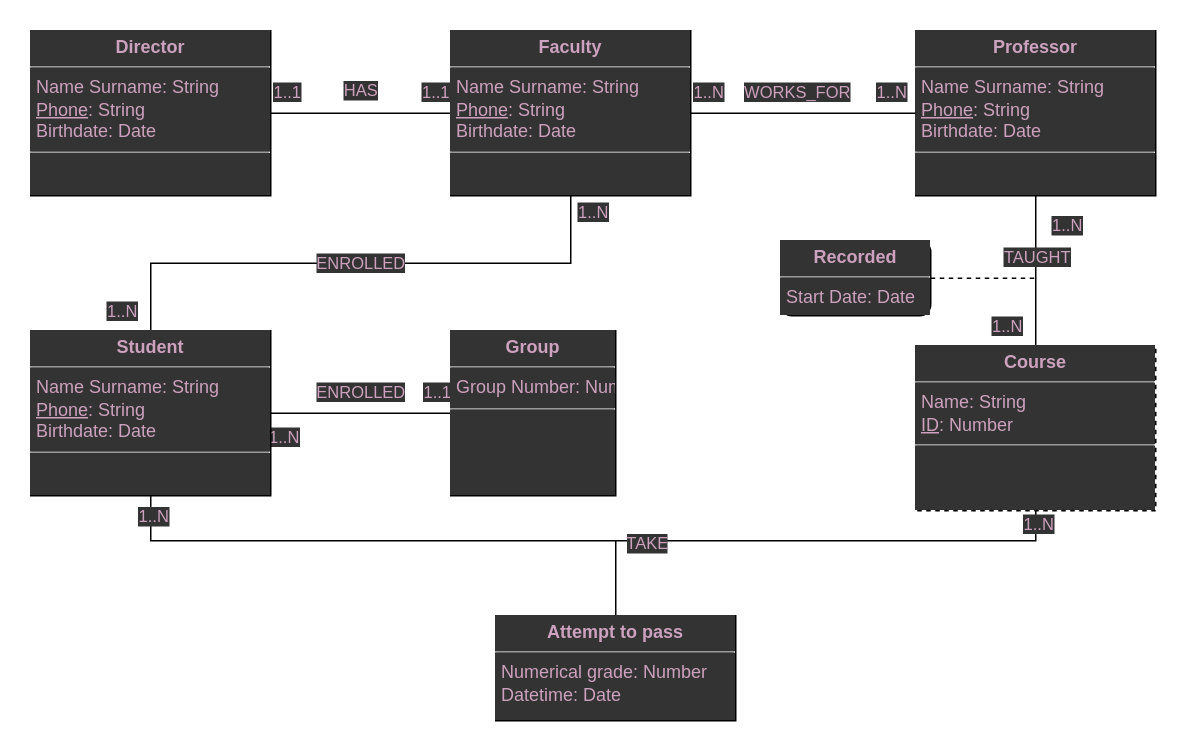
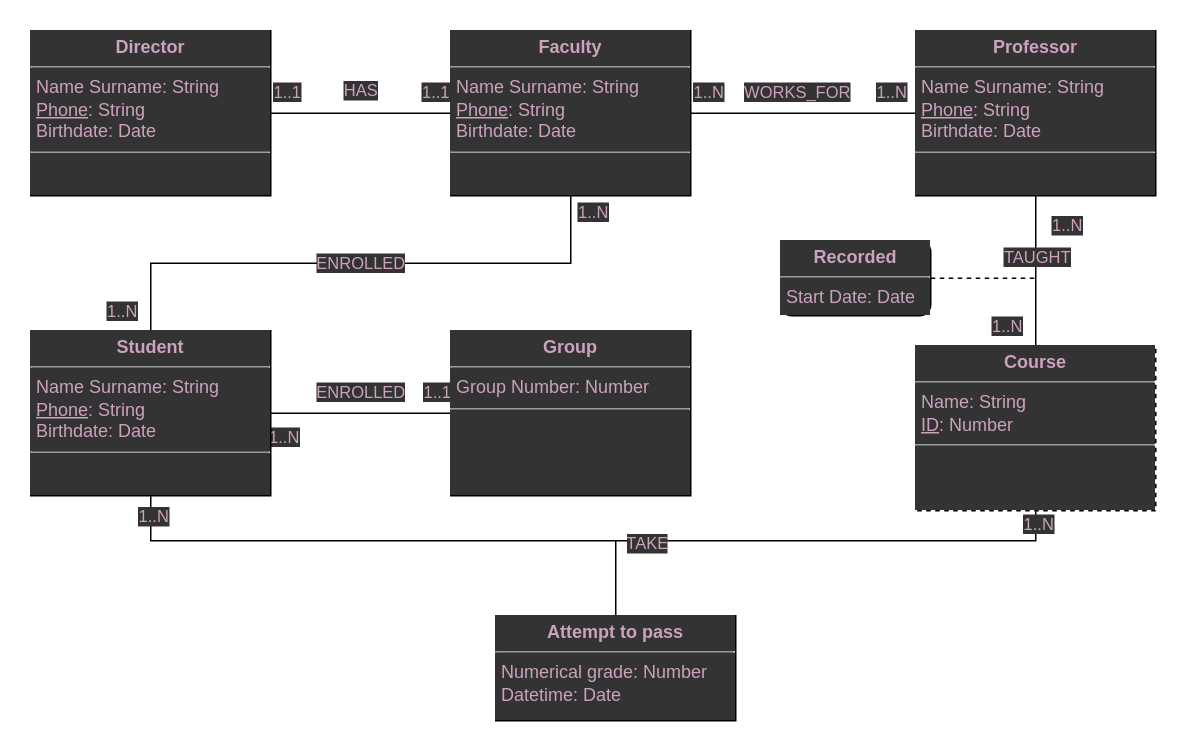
  <mxCell id="0" />
  <mxCell id="1" parent="0" />
  <mxCell id="2" value="HAS" style="edgeStyle=orthogonalEdgeStyle;rounded=0;orthogonalLoop=1;jettySize=auto;html=1;exitX=1;exitY=0.5;exitDx=0;exitDy=0;entryX=0;entryY=0.5;entryDx=0;entryDy=0;endArrow=none;endFill=0;fontColor=#CDA2BE;labelBackgroundColor=#333333;" edge="1" parent="1" source="5" target="15"><mxGeometry y="15" relative="1" as="geometry"><mxPoint as="offset" /></mxGeometry></mxCell>
  <mxCell id="3" value="1..1" style="edgeLabel;html=1;align=center;verticalAlign=middle;resizable=0;points=[];fontColor=#CDA2BE;labelBackgroundColor=#333333;" vertex="1" connectable="0" parent="2"><mxGeometry x="-0.833" y="1" relative="1" as="geometry"><mxPoint y="-14" as="offset" /></mxGeometry></mxCell>
  <mxCell id="4" value="1..1" style="edgeLabel;html=1;align=center;verticalAlign=middle;resizable=0;points=[];fontColor=#CDA2BE;labelBackgroundColor=#333333;" vertex="1" connectable="0" parent="2"><mxGeometry x="0.817" y="1" relative="1" as="geometry"><mxPoint y="-14" as="offset" /></mxGeometry></mxCell>
  <mxCell id="5" value="&lt;p style=&quot;margin: 0px ; margin-top: 4px ; text-align: center&quot;&gt;&lt;b&gt;Director&lt;/b&gt;&lt;/p&gt;&lt;hr size=&quot;1&quot;&gt;&lt;p style=&quot;margin: 0px ; margin-left: 4px&quot;&gt;Name Surname: String&lt;/p&gt;&lt;p style=&quot;margin: 0px ; margin-left: 4px&quot;&gt;&lt;u&gt;Phone&lt;/u&gt;: String&lt;/p&gt;&lt;p style=&quot;margin: 0px ; margin-left: 4px&quot;&gt;Birthdate: Date&amp;nbsp;&lt;/p&gt;&lt;hr size=&quot;1&quot;&gt;&lt;p style=&quot;margin: 0px ; margin-left: 4px&quot;&gt;&lt;br&gt;&lt;/p&gt;" style="verticalAlign=top;align=left;overflow=fill;fontSize=12;fontFamily=Helvetica;html=1;fontColor=#CDA2BE;labelBackgroundColor=#333333;" vertex="1" parent="1"><mxGeometry x="20" y="20" width="160" height="110" as="geometry" /></mxCell>
  <mxCell id="6" value="" style="edgeStyle=orthogonalEdgeStyle;rounded=0;orthogonalLoop=1;jettySize=auto;html=1;endArrow=none;endFill=0;fontColor=#CDA2BE;labelBackgroundColor=#333333;" edge="1" parent="1" source="10" target="28"><mxGeometry relative="1" as="geometry" /></mxCell>
  <mxCell id="7" value="TAUGHT" style="edgeLabel;html=1;align=center;verticalAlign=middle;resizable=0;points=[];fontColor=#CDA2BE;labelBackgroundColor=#333333;" vertex="1" connectable="0" parent="6"><mxGeometry x="-0.1" y="2" relative="1" as="geometry"><mxPoint x="-2" y="-5" as="offset" /></mxGeometry></mxCell>
  <mxCell id="8" value="1..N" style="edgeLabel;html=1;align=center;verticalAlign=middle;resizable=0;points=[];fontColor=#CDA2BE;labelBackgroundColor=#333333;" vertex="1" connectable="0" parent="6"><mxGeometry x="-0.62" y="1" relative="1" as="geometry"><mxPoint x="19" as="offset" /></mxGeometry></mxCell>
  <mxCell id="9" value="1..N" style="edgeLabel;html=1;align=center;verticalAlign=middle;resizable=0;points=[];fontColor=#CDA2BE;labelBackgroundColor=#333333;" vertex="1" connectable="0" parent="6"><mxGeometry x="0.72" y="1" relative="1" as="geometry"><mxPoint x="-21" as="offset" /></mxGeometry></mxCell>
  <mxCell id="10" value="&lt;p style=&quot;margin: 0px ; margin-top: 4px ; text-align: center&quot;&gt;&lt;b&gt;Professor&lt;/b&gt;&lt;/p&gt;&lt;hr size=&quot;1&quot;&gt;&lt;p style=&quot;margin: 0px ; margin-left: 4px&quot;&gt;Name Surname: String&lt;/p&gt;&lt;p style=&quot;margin: 0px ; margin-left: 4px&quot;&gt;&lt;u&gt;Phone&lt;/u&gt;: String&lt;/p&gt;&lt;p style=&quot;margin: 0px ; margin-left: 4px&quot;&gt;Birthdate: Date&lt;/p&gt;&lt;hr size=&quot;1&quot;&gt;&lt;p style=&quot;margin: 0px ; margin-left: 4px&quot;&gt;&lt;br&gt;&lt;/p&gt;" style="verticalAlign=top;align=left;overflow=fill;fontSize=12;fontFamily=Helvetica;html=1;fontColor=#CDA2BE;labelBackgroundColor=#333333;" vertex="1" parent="1"><mxGeometry x="610" y="20" width="160" height="110" as="geometry" /></mxCell>
  <mxCell id="11" style="edgeStyle=orthogonalEdgeStyle;rounded=0;orthogonalLoop=1;jettySize=auto;html=1;exitX=1;exitY=0.5;exitDx=0;exitDy=0;entryX=0;entryY=0.5;entryDx=0;entryDy=0;endArrow=none;endFill=0;fontColor=#CDA2BE;labelBackgroundColor=#333333;" edge="1" parent="1" source="15" target="10"><mxGeometry relative="1" as="geometry" /></mxCell>
  <mxCell id="12" value="WORKS_FOR" style="edgeLabel;html=1;align=center;verticalAlign=middle;resizable=0;points=[];fontColor=#CDA2BE;labelBackgroundColor=#333333;" vertex="1" connectable="0" parent="11"><mxGeometry x="-0.9" y="1" relative="1" as="geometry"><mxPoint x="63" y="-14" as="offset" /></mxGeometry></mxCell>
  <mxCell id="13" value="1..N" style="edgeLabel;html=1;align=center;verticalAlign=middle;resizable=0;points=[];fontColor=#CDA2BE;labelBackgroundColor=#333333;" vertex="1" connectable="0" parent="11"><mxGeometry x="-0.85" y="3" relative="1" as="geometry"><mxPoint y="-12" as="offset" /></mxGeometry></mxCell>
  <mxCell id="14" value="1..N" style="edgeLabel;html=1;align=center;verticalAlign=middle;resizable=0;points=[];fontColor=#CDA2BE;labelBackgroundColor=#333333;" vertex="1" connectable="0" parent="11"><mxGeometry x="0.767" y="1" relative="1" as="geometry"><mxPoint y="-14" as="offset" /></mxGeometry></mxCell>
  <mxCell id="15" value="&lt;p style=&quot;margin: 0px ; margin-top: 4px ; text-align: center&quot;&gt;&lt;b&gt;Faculty&lt;/b&gt;&lt;/p&gt;&lt;hr size=&quot;1&quot;&gt;&lt;p style=&quot;margin: 0px ; margin-left: 4px&quot;&gt;Name Surname: String&lt;/p&gt;&lt;p style=&quot;margin: 0px ; margin-left: 4px&quot;&gt;&lt;u&gt;Phone&lt;/u&gt;: String&lt;/p&gt;&lt;p style=&quot;margin: 0px ; margin-left: 4px&quot;&gt;Birthdate: Date&lt;/p&gt;&lt;hr size=&quot;1&quot;&gt;&lt;p style=&quot;margin: 0px ; margin-left: 4px&quot;&gt;&lt;br&gt;&lt;/p&gt;" style="verticalAlign=top;align=left;overflow=fill;fontSize=12;fontFamily=Helvetica;html=1;fontColor=#CDA2BE;labelBackgroundColor=#333333;" vertex="1" parent="1"><mxGeometry x="300" y="20" width="160" height="110" as="geometry" /></mxCell>
  <mxCell id="16" style="edgeStyle=orthogonalEdgeStyle;rounded=0;orthogonalLoop=1;jettySize=auto;html=1;exitX=1;exitY=0.5;exitDx=0;exitDy=0;entryX=0;entryY=0.5;entryDx=0;entryDy=0;endArrow=none;endFill=0;fontColor=#CDA2BE;labelBackgroundColor=#333333;" edge="1" parent="1" source="27" target="29"><mxGeometry relative="1" as="geometry" /></mxCell>
  <mxCell id="17" value="ENROLLED" style="edgeLabel;html=1;align=center;verticalAlign=middle;resizable=0;points=[];fontColor=#CDA2BE;labelBackgroundColor=#333333;" vertex="1" connectable="0" parent="16"><mxGeometry x="-0.017" y="1" relative="1" as="geometry"><mxPoint y="-14" as="offset" /></mxGeometry></mxCell>
  <mxCell id="18" value="1..N" style="edgeLabel;html=1;align=center;verticalAlign=middle;resizable=0;points=[];fontColor=#CDA2BE;labelBackgroundColor=#333333;" vertex="1" connectable="0" parent="16"><mxGeometry x="-0.867" y="-2" relative="1" as="geometry"><mxPoint y="13" as="offset" /></mxGeometry></mxCell>
  <mxCell id="19" value="1..1" style="edgeLabel;html=1;align=center;verticalAlign=middle;resizable=0;points=[];fontColor=#CDA2BE;labelBackgroundColor=#333333;" vertex="1" connectable="0" parent="16"><mxGeometry x="0.9" relative="1" as="geometry"><mxPoint x="-4" y="-15" as="offset" /></mxGeometry></mxCell>
  <mxCell id="20" value="ENROLLED" style="edgeStyle=orthogonalEdgeStyle;rounded=0;orthogonalLoop=1;jettySize=auto;html=1;exitX=0.5;exitY=0;exitDx=0;exitDy=0;entryX=0.5;entryY=1;entryDx=0;entryDy=0;endArrow=none;endFill=0;fontColor=#CDA2BE;labelBackgroundColor=#333333;" edge="1" parent="1" source="27" target="15"><mxGeometry relative="1" as="geometry" /></mxCell>
  <mxCell id="21" value="1..N" style="edgeLabel;html=1;align=center;verticalAlign=middle;resizable=0;points=[];fontColor=#CDA2BE;labelBackgroundColor=#333333;" vertex="1" connectable="0" parent="20"><mxGeometry x="-0.924" relative="1" as="geometry"><mxPoint x="-20" as="offset" /></mxGeometry></mxCell>
  <mxCell id="22" value="1..N" style="edgeLabel;html=1;align=center;verticalAlign=middle;resizable=0;points=[];fontColor=#CDA2BE;labelBackgroundColor=#333333;" vertex="1" connectable="0" parent="20"><mxGeometry x="0.946" y="-1" relative="1" as="geometry"><mxPoint x="13" as="offset" /></mxGeometry></mxCell>
  <mxCell id="23" style="edgeStyle=orthogonalEdgeStyle;rounded=0;orthogonalLoop=1;jettySize=auto;html=1;exitX=0.5;exitY=1;exitDx=0;exitDy=0;entryX=0.5;entryY=1;entryDx=0;entryDy=0;endArrow=none;endFill=0;fontColor=#CDA2BE;labelBackgroundColor=#333333;" edge="1" parent="1" source="27" target="28"><mxGeometry relative="1" as="geometry" /></mxCell>
  <mxCell id="24" value="TAKE" style="edgeLabel;html=1;align=center;verticalAlign=middle;resizable=0;points=[];fontColor=#CDA2BE;labelBackgroundColor=#333333;" vertex="1" connectable="0" parent="23"><mxGeometry x="0.075" y="-1" relative="1" as="geometry"><mxPoint x="16" as="offset" /></mxGeometry></mxCell>
  <mxCell id="25" value="1..N" style="edgeLabel;html=1;align=center;verticalAlign=middle;resizable=0;points=[];fontColor=#CDA2BE;labelBackgroundColor=#333333;" vertex="1" connectable="0" parent="23"><mxGeometry x="-0.959" y="1" relative="1" as="geometry"><mxPoint as="offset" /></mxGeometry></mxCell>
  <mxCell id="26" value="1..N" style="edgeLabel;html=1;align=center;verticalAlign=middle;resizable=0;points=[];fontColor=#CDA2BE;labelBackgroundColor=#333333;" vertex="1" connectable="0" parent="23"><mxGeometry x="0.975" y="-1" relative="1" as="geometry"><mxPoint as="offset" /></mxGeometry></mxCell>
  <mxCell id="27" value="&lt;p style=&quot;margin: 0px ; margin-top: 4px ; text-align: center&quot;&gt;&lt;b&gt;Student&lt;/b&gt;&lt;/p&gt;&lt;hr size=&quot;1&quot;&gt;&lt;p style=&quot;margin: 0px ; margin-left: 4px&quot;&gt;Name Surname: String&lt;/p&gt;&lt;p style=&quot;margin: 0px ; margin-left: 4px&quot;&gt;&lt;u&gt;Phone&lt;/u&gt;: String&lt;/p&gt;&lt;p style=&quot;margin: 0px ; margin-left: 4px&quot;&gt;Birthdate: Date&lt;/p&gt;&lt;hr size=&quot;1&quot;&gt;&lt;p style=&quot;margin: 0px ; margin-left: 4px&quot;&gt;&lt;br&gt;&lt;/p&gt;" style="verticalAlign=top;align=left;overflow=fill;fontSize=12;fontFamily=Helvetica;html=1;fontColor=#CDA2BE;labelBackgroundColor=#333333;" vertex="1" parent="1"><mxGeometry x="20" y="220" width="160" height="110" as="geometry" /></mxCell>
  <mxCell id="28" value="&lt;p style=&quot;margin: 0px ; margin-top: 4px ; text-align: center&quot;&gt;&lt;b&gt;Course&lt;/b&gt;&lt;/p&gt;&lt;hr size=&quot;1&quot;&gt;&lt;p style=&quot;margin: 0px ; margin-left: 4px&quot;&gt;Name: String&lt;/p&gt;&lt;p style=&quot;margin: 0px ; margin-left: 4px&quot;&gt;&lt;u&gt;ID&lt;/u&gt;: Number&lt;/p&gt;&lt;hr size=&quot;1&quot;&gt;&lt;p style=&quot;margin: 0px ; margin-left: 4px&quot;&gt;&lt;br&gt;&lt;/p&gt;" style="verticalAlign=top;align=left;overflow=fill;fontSize=12;fontFamily=Helvetica;html=1;fontColor=#CDA2BE;labelBackgroundColor=#333333;dashed=1;" vertex="1" parent="1"><mxGeometry x="610" y="230" width="160" height="110" as="geometry" /></mxCell>
- <mxCell id="29" value="&lt;p style=&quot;margin: 0px ; margin-top: 4px ; text-align: center&quot;&gt;&lt;b&gt;Group&lt;/b&gt;&lt;/p&gt;&lt;hr size=&quot;1&quot;&gt;&lt;p style=&quot;margin: 0px ; margin-left: 4px&quot;&gt;Group Number: Number&lt;/p&gt;&lt;hr size=&quot;1&quot;&gt;&lt;p style=&quot;margin: 0px ; margin-left: 4px&quot;&gt;&lt;br&gt;&lt;/p&gt;" style="verticalAlign=top;align=left;overflow=fill;fontSize=12;fontFamily=Helvetica;html=1;fontColor=#CDA2BE;labelBackgroundColor=#333333;" vertex="1" parent="1"><mxGeometry x="300" y="220" width="110" height="110" as="geometry" /></mxCell>
+ <mxCell id="29" value="&lt;p style=&quot;margin: 0px ; margin-top: 4px ; text-align: center&quot;&gt;&lt;b&gt;Group&lt;/b&gt;&lt;/p&gt;&lt;hr size=&quot;1&quot;&gt;&lt;p style=&quot;margin: 0px ; margin-left: 4px&quot;&gt;Group Number: Number&lt;/p&gt;&lt;hr size=&quot;1&quot;&gt;&lt;p style=&quot;margin: 0px ; margin-left: 4px&quot;&gt;&lt;br&gt;&lt;/p&gt;" style="verticalAlign=top;align=left;overflow=fill;fontSize=12;fontFamily=Helvetica;html=1;fontColor=#CDA2BE;labelBackgroundColor=#333333;" vertex="1" parent="1"><mxGeometry x="300" y="220" width="160" height="110" as="geometry" /></mxCell>
  <mxCell id="30" style="edgeStyle=orthogonalEdgeStyle;rounded=0;orthogonalLoop=1;jettySize=auto;html=1;exitX=1;exitY=0.5;exitDx=0;exitDy=0;endArrow=none;endFill=0;dashed=1;fontColor=#CDA2BE;labelBackgroundColor=#333333;" edge="1" parent="1" source="31"><mxGeometry relative="1" as="geometry"><mxPoint x="690" y="185" as="targetPoint" /></mxGeometry></mxCell>
  <mxCell id="31" value="&lt;p style=&quot;margin: 0px ; margin-top: 4px ; text-align: center&quot;&gt;&lt;b&gt;Recorded&lt;/b&gt;&lt;/p&gt;&lt;hr size=&quot;1&quot;&gt;&lt;p style=&quot;margin: 0px ; margin-left: 4px&quot;&gt;Start Date: Date&lt;/p&gt;&lt;p style=&quot;margin: 0px ; margin-left: 4px&quot;&gt;&lt;br&gt;&lt;/p&gt;" style="verticalAlign=top;align=left;overflow=fill;fontSize=12;fontFamily=Helvetica;html=1;fontColor=#CDA2BE;labelBackgroundColor=#333333;rounded=1;" vertex="1" parent="1"><mxGeometry x="520" y="160" width="100" height="50" as="geometry" /></mxCell>
  <mxCell id="32" style="edgeStyle=orthogonalEdgeStyle;rounded=0;orthogonalLoop=1;jettySize=auto;html=1;exitX=0.5;exitY=0;exitDx=0;exitDy=0;endArrow=none;endFill=0;fontColor=#CDA2BE;labelBackgroundColor=#333333;" edge="1" parent="1" source="33"><mxGeometry relative="1" as="geometry"><mxPoint x="410" y="360" as="targetPoint" /></mxGeometry></mxCell>
  <mxCell id="33" value="&lt;p style=&quot;margin: 0px ; margin-top: 4px ; text-align: center&quot;&gt;&lt;b&gt;Attempt to pass&lt;/b&gt;&lt;/p&gt;&lt;hr size=&quot;1&quot;&gt;&lt;p style=&quot;margin: 0px ; margin-left: 4px&quot;&gt;Numerical grade: Number&lt;/p&gt;&lt;p style=&quot;margin: 0px ; margin-left: 4px&quot;&gt;Datetime: Date&lt;/p&gt;" style="verticalAlign=top;align=left;overflow=fill;fontSize=12;fontFamily=Helvetica;html=1;fontColor=#CDA2BE;labelBackgroundColor=#333333;" vertex="1" parent="1"><mxGeometry x="330" y="410" width="160" height="70" as="geometry" /></mxCell>
